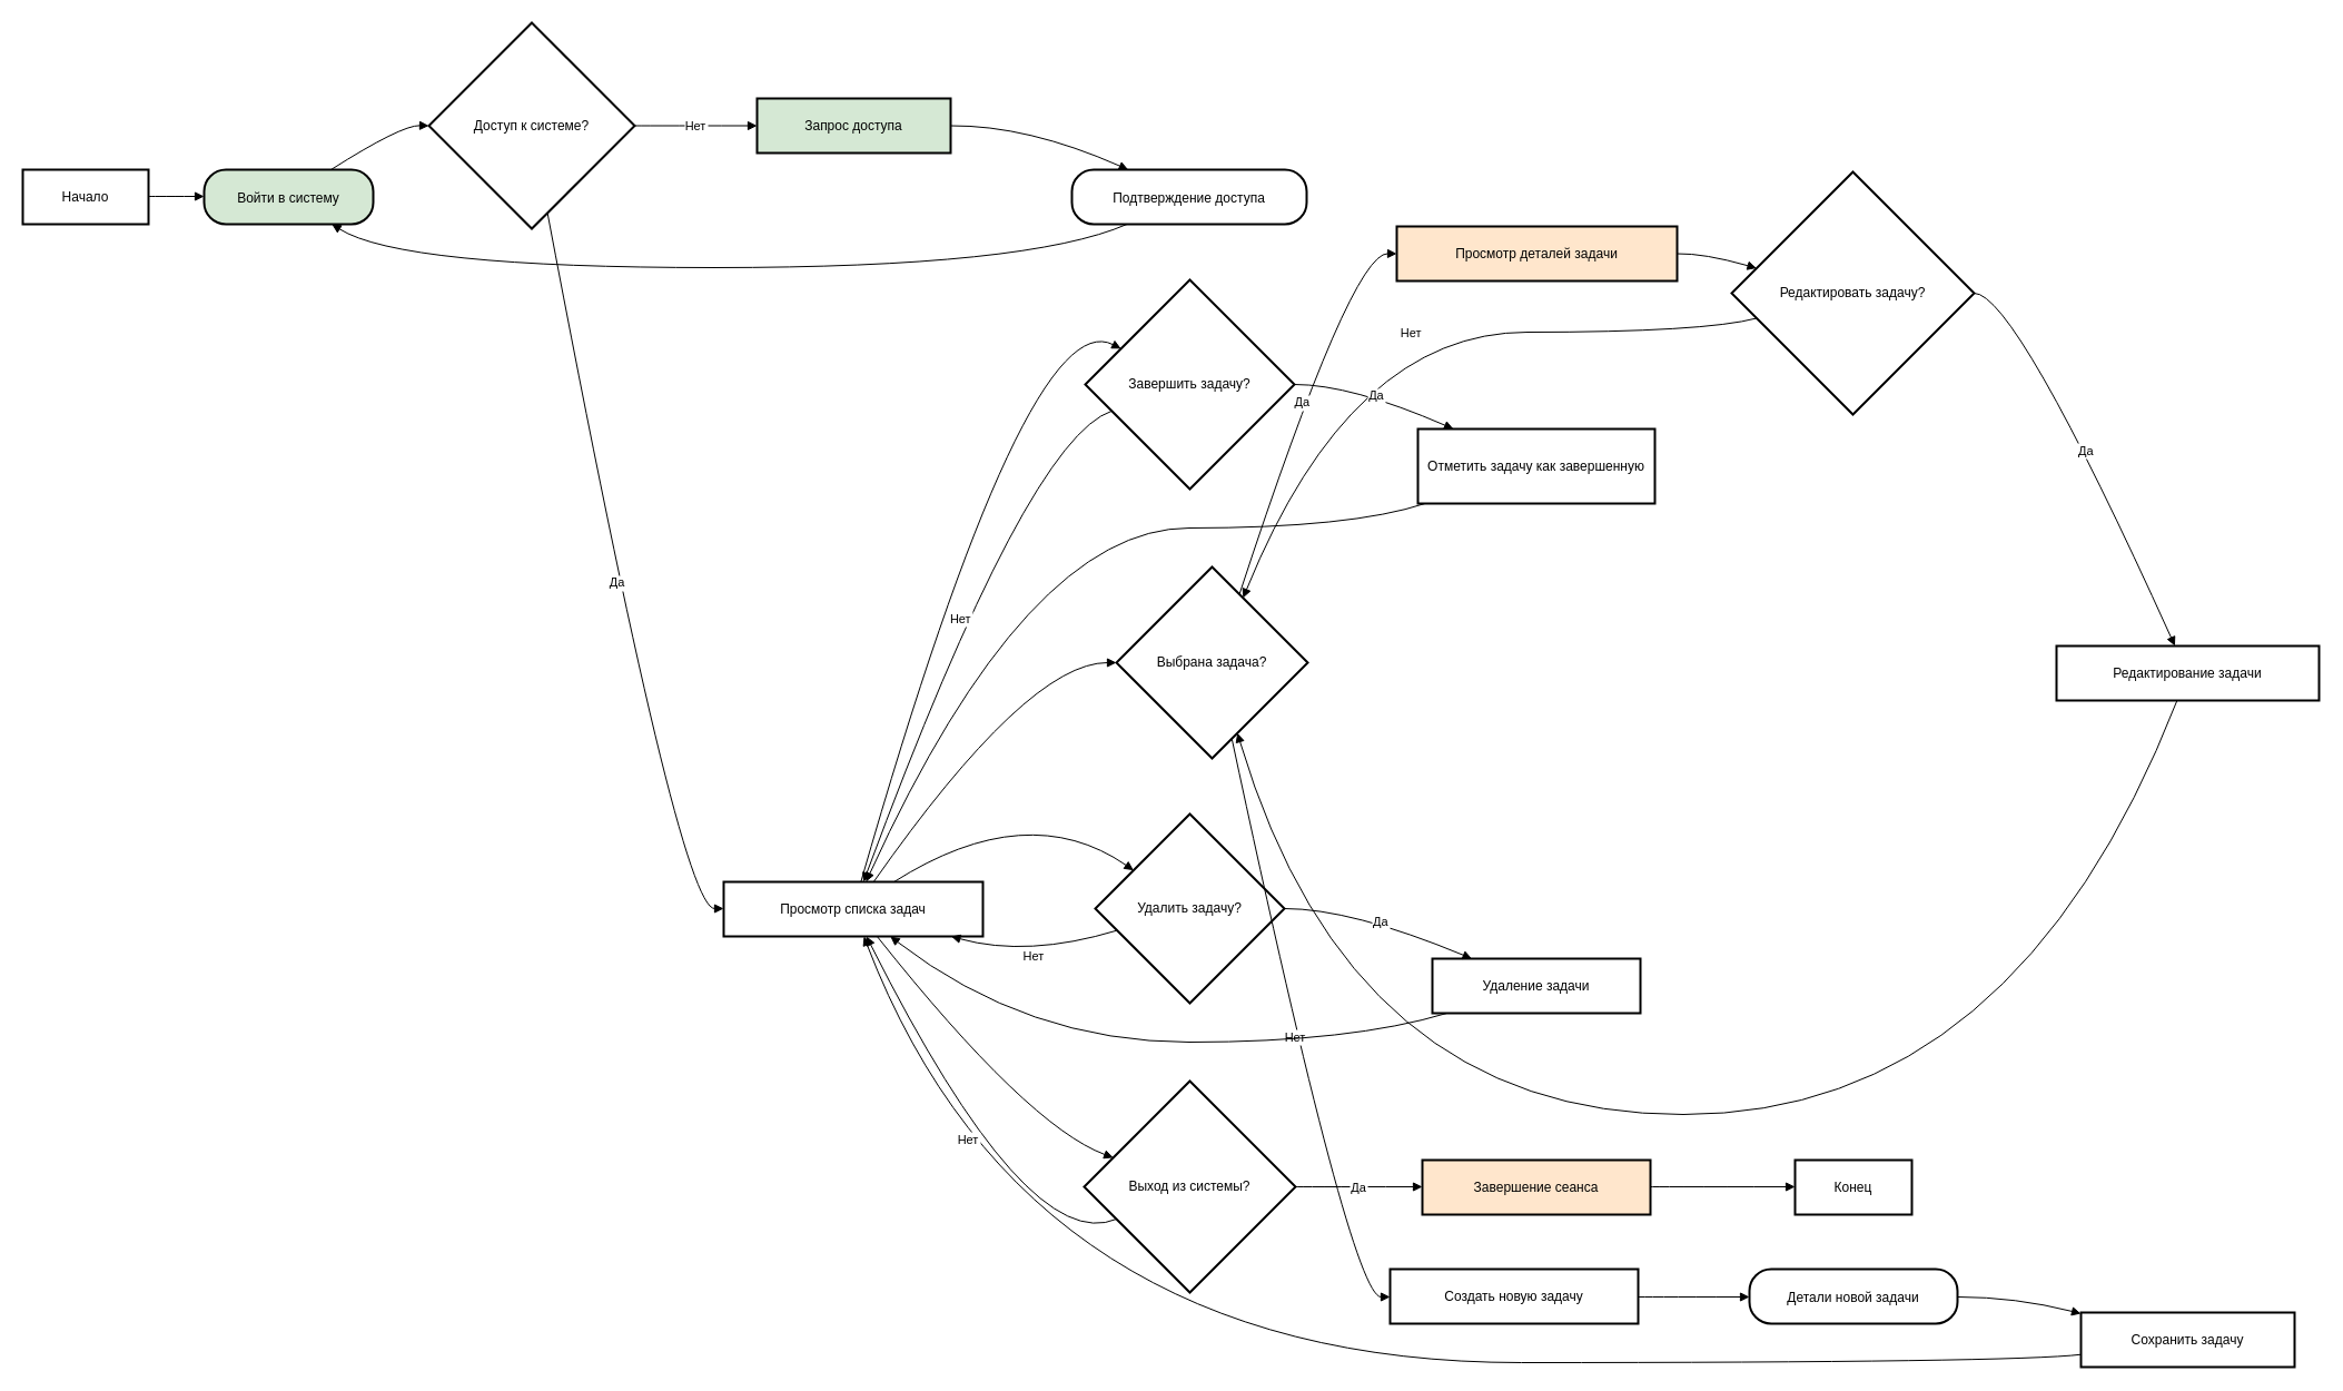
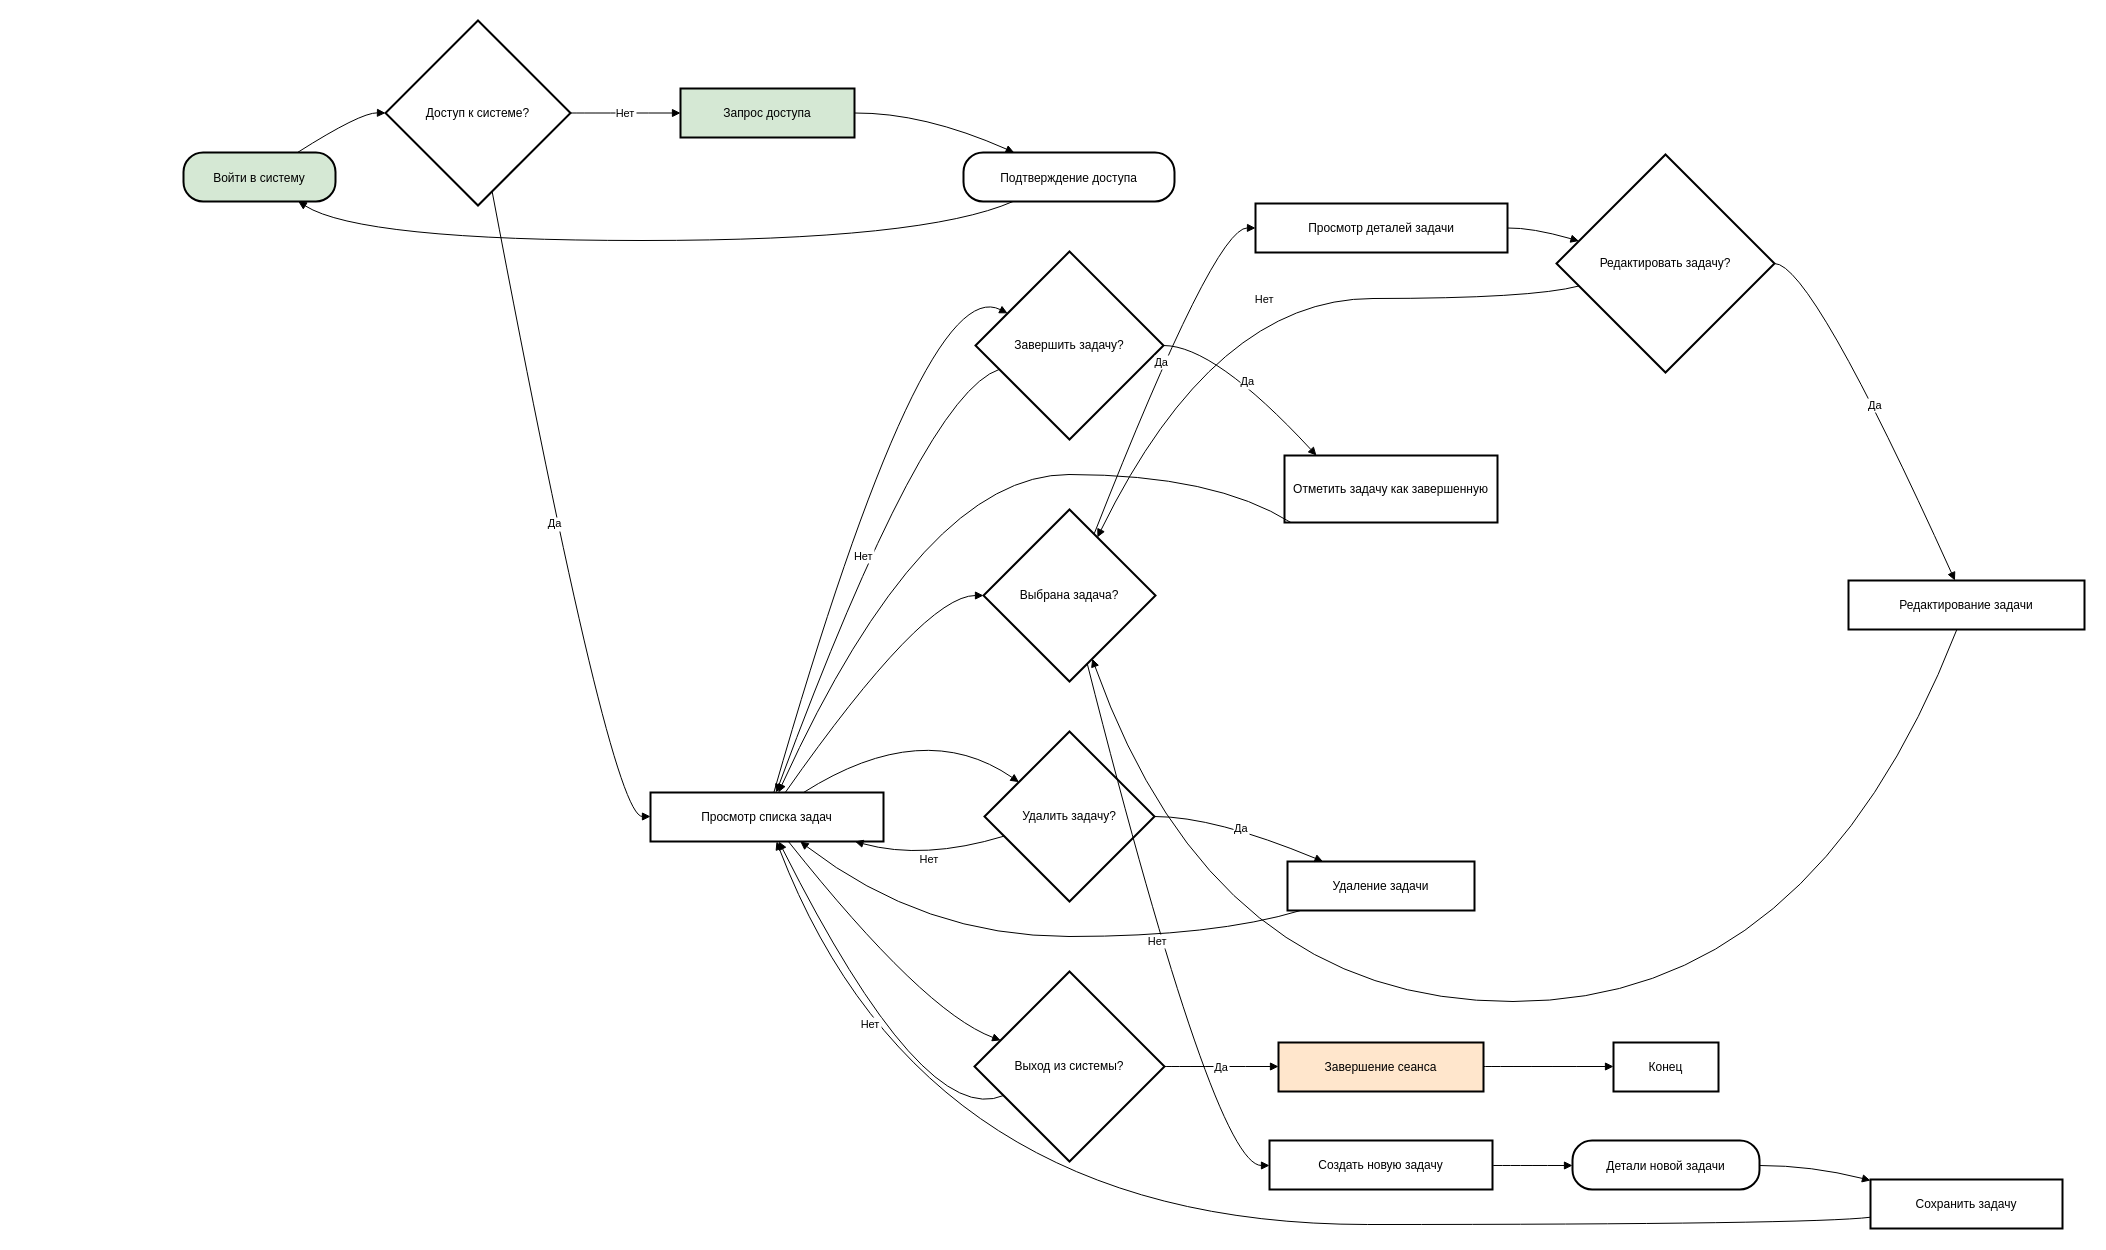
  <mxCell id="0" />
  <mxCell id="1" parent="0" />
- <mxCell id="2" value="Начало" style="whiteSpace=wrap;strokeWidth=2;" vertex="1" parent="1"><mxGeometry x="20" y="152" width="113" height="49" as="geometry" /></mxCell>
  <mxCell id="3" value="Войти в систему" style="rounded=1;arcSize=40;strokeWidth=2;fillColor=#d5e8d4;" vertex="1" parent="1"><mxGeometry x="183" y="152" width="152" height="49" as="geometry" /></mxCell>
  <mxCell id="4" value="Доступ к системе?" style="rhombus;strokeWidth=2;whiteSpace=wrap;" vertex="1" parent="1"><mxGeometry x="385" y="20" width="185" height="185" as="geometry" /></mxCell>
  <mxCell id="5" value="Запрос доступа" style="whiteSpace=wrap;strokeWidth=2;fillColor=#d5e8d4;" vertex="1" parent="1"><mxGeometry x="680" y="88" width="174" height="49" as="geometry" /></mxCell>
  <mxCell id="6" value="Подтверждение доступа" style="rounded=1;arcSize=40;strokeWidth=2" vertex="1" parent="1"><mxGeometry x="963" y="152" width="211" height="49" as="geometry" /></mxCell>
  <mxCell id="7" value="Просмотр списка задач" style="whiteSpace=wrap;strokeWidth=2;" vertex="1" parent="1"><mxGeometry x="650" y="792" width="233" height="49" as="geometry" /></mxCell>
- <mxCell id="8" value="Выбрана задача?" style="rhombus;strokeWidth=2;whiteSpace=wrap;" vertex="1" parent="1"><mxGeometry x="1003" y="509" width="172" height="172" as="geometry" /></mxCell>
- <mxCell id="9" value="Просмотр деталей задачи" style="whiteSpace=wrap;strokeWidth=2;fillColor=#ffe6cc;" vertex="1" parent="1"><mxGeometry x="1255" y="203" width="252" height="49" as="geometry" /></mxCell>
+ <mxCell id="8" value="Выбрана задача?" style="rhombus;strokeWidth=2;whiteSpace=wrap;" vertex="1" parent="1"><mxGeometry x="983" y="509" width="172" height="172" as="geometry" /></mxCell>
+ <mxCell id="9" value="Просмотр деталей задачи" style="whiteSpace=wrap;strokeWidth=2;" vertex="1" parent="1"><mxGeometry x="1255" y="203" width="252" height="49" as="geometry" /></mxCell>
  <mxCell id="10" value="Редактировать задачу?" style="rhombus;strokeWidth=2;whiteSpace=wrap;" vertex="1" parent="1"><mxGeometry x="1556" y="154" width="218" height="218" as="geometry" /></mxCell>
  <mxCell id="11" value="Редактирование задачи" style="whiteSpace=wrap;strokeWidth=2;" vertex="1" parent="1"><mxGeometry x="1848" y="580" width="236" height="49" as="geometry" /></mxCell>
- <mxCell id="12" value="Создать новую задачу" style="whiteSpace=wrap;strokeWidth=2;" vertex="1" parent="1"><mxGeometry x="1249" y="1140" width="223" height="49" as="geometry" /></mxCell>
+ <mxCell id="12" value="Создать новую задачу" style="whiteSpace=wrap;strokeWidth=2;" vertex="1" parent="1"><mxGeometry x="1269" y="1140" width="223" height="49" as="geometry" /></mxCell>
  <mxCell id="13" value="Детали новой задачи" style="rounded=1;arcSize=40;strokeWidth=2" vertex="1" parent="1"><mxGeometry x="1572" y="1140" width="187" height="49" as="geometry" /></mxCell>
  <mxCell id="14" value="Сохранить задачу" style="whiteSpace=wrap;strokeWidth=2;" vertex="1" parent="1"><mxGeometry x="1870" y="1179" width="192" height="49" as="geometry" /></mxCell>
  <mxCell id="15" value="Завершить задачу?" style="rhombus;strokeWidth=2;whiteSpace=wrap;" vertex="1" parent="1"><mxGeometry x="975" y="251" width="188" height="188" as="geometry" /></mxCell>
- <mxCell id="16" value="Отметить задачу как завершенную" style="whiteSpace=wrap;strokeWidth=2;" vertex="1" parent="1"><mxGeometry x="1274" y="385" width="213" height="67" as="geometry" /></mxCell>
+ <mxCell id="16" value="Отметить задачу как завершенную" style="whiteSpace=wrap;strokeWidth=2;" vertex="1" parent="1"><mxGeometry x="1284" y="455" width="213" height="67" as="geometry" /></mxCell>
  <mxCell id="17" value="Удалить задачу?" style="rhombus;strokeWidth=2;whiteSpace=wrap;" vertex="1" parent="1"><mxGeometry x="984" y="731" width="170" height="170" as="geometry" /></mxCell>
  <mxCell id="18" value="Удаление задачи" style="whiteSpace=wrap;strokeWidth=2;" vertex="1" parent="1"><mxGeometry x="1287" y="861" width="187" height="49" as="geometry" /></mxCell>
  <mxCell id="19" value="Выход из системы?" style="rhombus;strokeWidth=2;whiteSpace=wrap;" vertex="1" parent="1"><mxGeometry x="974" y="971" width="190" height="190" as="geometry" /></mxCell>
  <mxCell id="20" value="Завершение сеанса" style="whiteSpace=wrap;strokeWidth=2;fillColor=#ffe6cc;" vertex="1" parent="1"><mxGeometry x="1278" y="1042" width="205" height="49" as="geometry" /></mxCell>
  <mxCell id="21" value="Конец" style="whiteSpace=wrap;strokeWidth=2;" vertex="1" parent="1"><mxGeometry x="1613" y="1042" width="105" height="49" as="geometry" /></mxCell>
- <mxCell id="22" value="" style="curved=1;startArrow=none;endArrow=block;exitX=1;exitY=0.49;entryX=0;entryY=0.49;" edge="1" parent="1" source="2" target="3"><mxGeometry relative="1" as="geometry"><Array as="points" /></mxGeometry></mxCell>
  <mxCell id="23" value="" style="curved=1;startArrow=none;endArrow=block;exitX=0.75;exitY=0;entryX=0;entryY=0.5;" edge="1" parent="1" source="3" target="4"><mxGeometry relative="1" as="geometry"><Array as="points"><mxPoint x="360" y="112" /></Array></mxGeometry></mxCell>
  <mxCell id="24" value="Нет" style="curved=1;startArrow=none;endArrow=block;exitX=1;exitY=0.5;entryX=0;entryY=0.5;" edge="1" parent="1" source="4" target="5"><mxGeometry relative="1" as="geometry"><Array as="points" /></mxGeometry></mxCell>
  <mxCell id="25" value="" style="curved=1;startArrow=none;endArrow=block;exitX=1;exitY=0.5;entryX=0.24;entryY=0;" edge="1" parent="1" source="5" target="6"><mxGeometry relative="1" as="geometry"><Array as="points"><mxPoint x="923" y="112" /></Array></mxGeometry></mxCell>
  <mxCell id="26" value="" style="curved=1;startArrow=none;endArrow=block;exitX=0.24;exitY=0.99;entryX=0.75;entryY=0.99;" edge="1" parent="1" source="6" target="3"><mxGeometry relative="1" as="geometry"><Array as="points"><mxPoint x="923" y="240" /><mxPoint x="360" y="240" /></Array></mxGeometry></mxCell>
  <mxCell id="27" value="Да" style="curved=1;startArrow=none;endArrow=block;exitX=0.59;exitY=1;entryX=0;entryY=0.49;" edge="1" parent="1" source="4" target="7"><mxGeometry relative="1" as="geometry"><Array as="points"><mxPoint x="610" y="816" /></Array></mxGeometry></mxCell>
  <mxCell id="28" value="" style="curved=1;startArrow=none;endArrow=block;exitX=0.58;exitY=-0.01;entryX=0;entryY=0.5;" edge="1" parent="1" source="7" target="8"><mxGeometry relative="1" as="geometry"><Array as="points"><mxPoint x="923" y="595" /></Array></mxGeometry></mxCell>
  <mxCell id="29" value="Да" style="curved=1;startArrow=none;endArrow=block;exitX=0.7;exitY=0;entryX=0;entryY=0.5;" edge="1" parent="1" source="8" target="9"><mxGeometry relative="1" as="geometry"><Array as="points"><mxPoint x="1214" y="227" /></Array></mxGeometry></mxCell>
  <mxCell id="30" value="" style="curved=1;startArrow=none;endArrow=block;exitX=1;exitY=0.5;entryX=0;entryY=0.37;" edge="1" parent="1" source="9" target="10"><mxGeometry relative="1" as="geometry"><Array as="points"><mxPoint x="1531" y="227" /></Array></mxGeometry></mxCell>
  <mxCell id="31" value="Да" style="curved=1;startArrow=none;endArrow=block;exitX=1;exitY=0.5;entryX=0.45;entryY=-0.01;" edge="1" parent="1" source="10" target="11"><mxGeometry relative="1" as="geometry"><Array as="points"><mxPoint x="1811" y="263" /></Array></mxGeometry></mxCell>
  <mxCell id="32" value="" style="curved=1;startArrow=none;endArrow=block;exitX=0.46;exitY=0.99;entryX=0.68;entryY=1;" edge="1" parent="1" source="11" target="8"><mxGeometry relative="1" as="geometry"><Array as="points"><mxPoint x="1811" y="1001" /><mxPoint x="1214" y="1001" /></Array></mxGeometry></mxCell>
  <mxCell id="33" value="Нет" style="curved=1;startArrow=none;endArrow=block;exitX=0;exitY=0.63;entryX=0.74;entryY=0;" edge="1" parent="1" source="10" target="8"><mxGeometry relative="1" as="geometry"><Array as="points"><mxPoint x="1531" y="298" /><mxPoint x="1214" y="298" /></Array></mxGeometry></mxCell>
  <mxCell id="34" value="Нет" style="curved=1;startArrow=none;endArrow=block;exitX=0.63;exitY=1;entryX=0;entryY=0.51;" edge="1" parent="1" source="8" target="12"><mxGeometry relative="1" as="geometry"><Array as="points"><mxPoint x="1214" y="1165" /></Array></mxGeometry></mxCell>
  <mxCell id="35" value="" style="curved=1;startArrow=none;endArrow=block;exitX=1;exitY=0.51;entryX=0;entryY=0.51;" edge="1" parent="1" source="12" target="13"><mxGeometry relative="1" as="geometry"><Array as="points" /></mxGeometry></mxCell>
  <mxCell id="36" value="" style="curved=1;startArrow=none;endArrow=block;exitX=1;exitY=0.51;entryX=0;entryY=0.02;" edge="1" parent="1" source="13" target="14"><mxGeometry relative="1" as="geometry"><Array as="points"><mxPoint x="1811" y="1165" /></Array></mxGeometry></mxCell>
  <mxCell id="37" value="" style="curved=1;startArrow=none;endArrow=block;exitX=0;exitY=0.77;entryX=0.54;entryY=0.99;" edge="1" parent="1" source="14" target="7"><mxGeometry relative="1" as="geometry"><Array as="points"><mxPoint x="1811" y="1224" /><mxPoint x="923" y="1224" /></Array></mxGeometry></mxCell>
  <mxCell id="38" value="" style="curved=1;startArrow=none;endArrow=block;exitX=0.53;exitY=-0.01;entryX=0;entryY=0.24;" edge="1" parent="1" source="7" target="15"><mxGeometry relative="1" as="geometry"><Array as="points"><mxPoint x="923" y="270" /></Array></mxGeometry></mxCell>
  <mxCell id="39" value="Да" style="curved=1;startArrow=none;endArrow=block;exitX=1;exitY=0.5;entryX=0.15;entryY=0;" edge="1" parent="1" source="15" target="16"><mxGeometry relative="1" as="geometry"><Array as="points"><mxPoint x="1214" y="345" /></Array></mxGeometry></mxCell>
  <mxCell id="40" value="" style="curved=1;startArrow=none;endArrow=block;exitX=0.03;exitY=1;entryX=0.55;entryY=-0.01;" edge="1" parent="1" source="16" target="7"><mxGeometry relative="1" as="geometry"><Array as="points"><mxPoint x="1214" y="474" /><mxPoint x="923" y="474" /></Array></mxGeometry></mxCell>
  <mxCell id="41" value="Нет" style="curved=1;startArrow=none;endArrow=block;exitX=0;exitY=0.67;entryX=0.54;entryY=-0.01;" edge="1" parent="1" source="15" target="7"><mxGeometry relative="1" as="geometry"><Array as="points"><mxPoint x="923" y="394" /></Array></mxGeometry></mxCell>
  <mxCell id="42" value="" style="curved=1;startArrow=none;endArrow=block;exitX=0.66;exitY=-0.01;entryX=0;entryY=0.16;" edge="1" parent="1" source="7" target="17"><mxGeometry relative="1" as="geometry"><Array as="points"><mxPoint x="923" y="716" /></Array></mxGeometry></mxCell>
  <mxCell id="43" value="Да" style="curved=1;startArrow=none;endArrow=block;exitX=1;exitY=0.5;entryX=0.19;entryY=0;" edge="1" parent="1" source="17" target="18"><mxGeometry relative="1" as="geometry"><Array as="points"><mxPoint x="1214" y="816" /></Array></mxGeometry></mxCell>
  <mxCell id="44" value="" style="curved=1;startArrow=none;endArrow=block;exitX=0.07;exitY=1;entryX=0.64;entryY=0.99;" edge="1" parent="1" source="18" target="7"><mxGeometry relative="1" as="geometry"><Array as="points"><mxPoint x="1214" y="936" /><mxPoint x="923" y="936" /></Array></mxGeometry></mxCell>
  <mxCell id="45" value="Нет" style="curved=1;startArrow=none;endArrow=block;exitX=0;exitY=0.65;entryX=0.87;entryY=0.99;" edge="1" parent="1" source="17" target="7"><mxGeometry relative="1" as="geometry"><Array as="points"><mxPoint x="923" y="860" /></Array></mxGeometry></mxCell>
  <mxCell id="46" value="" style="curved=1;startArrow=none;endArrow=block;exitX=0.59;exitY=0.99;entryX=0;entryY=0.31;" edge="1" parent="1" source="7" target="19"><mxGeometry relative="1" as="geometry"><Array as="points"><mxPoint x="923" y="1011" /></Array></mxGeometry></mxCell>
  <mxCell id="47" value="Да" style="curved=1;startArrow=none;endArrow=block;exitX=1;exitY=0.5;entryX=0;entryY=0.49;" edge="1" parent="1" source="19" target="20"><mxGeometry relative="1" as="geometry"><Array as="points" /></mxGeometry></mxCell>
  <mxCell id="48" value="" style="curved=1;startArrow=none;endArrow=block;exitX=1;exitY=0.49;entryX=0;entryY=0.49;" edge="1" parent="1" source="20" target="21"><mxGeometry relative="1" as="geometry"><Array as="points" /></mxGeometry></mxCell>
  <mxCell id="49" value="Нет" style="curved=1;startArrow=none;endArrow=block;exitX=0;exitY=0.72;entryX=0.55;entryY=0.99;" edge="1" parent="1" source="19" target="7"><mxGeometry relative="1" as="geometry"><Array as="points"><mxPoint x="923" y="1129" /></Array></mxGeometry></mxCell>
